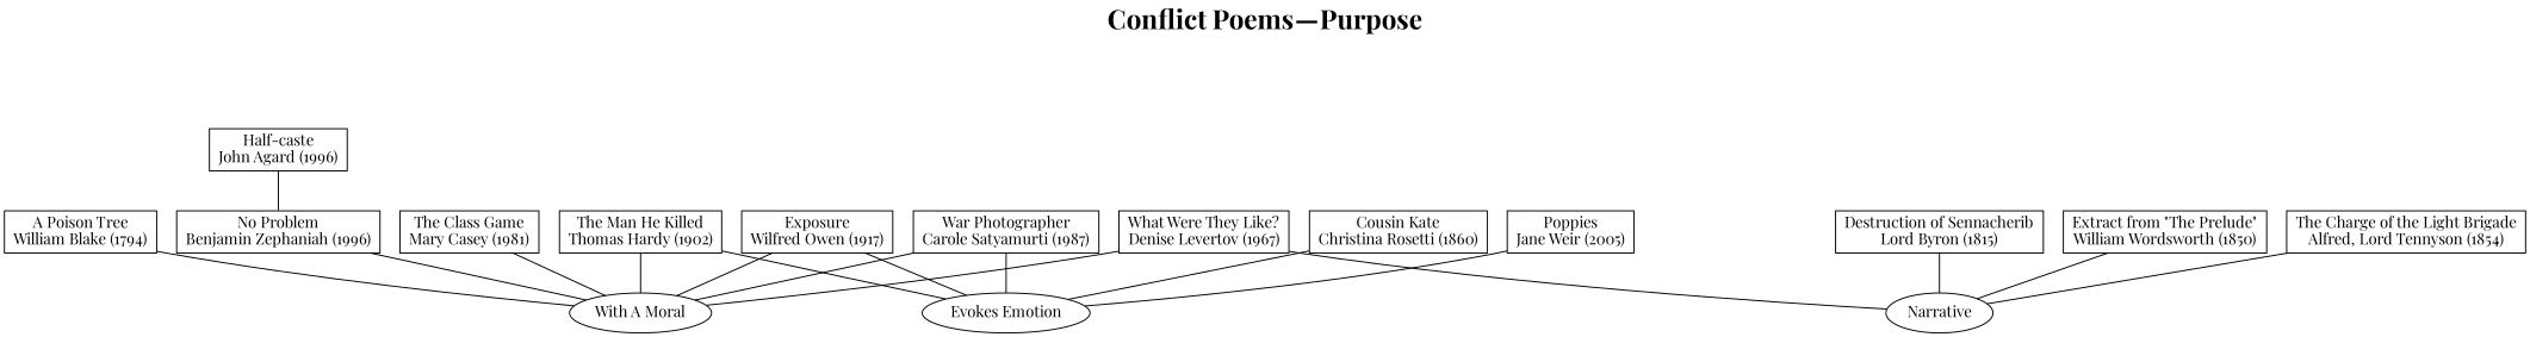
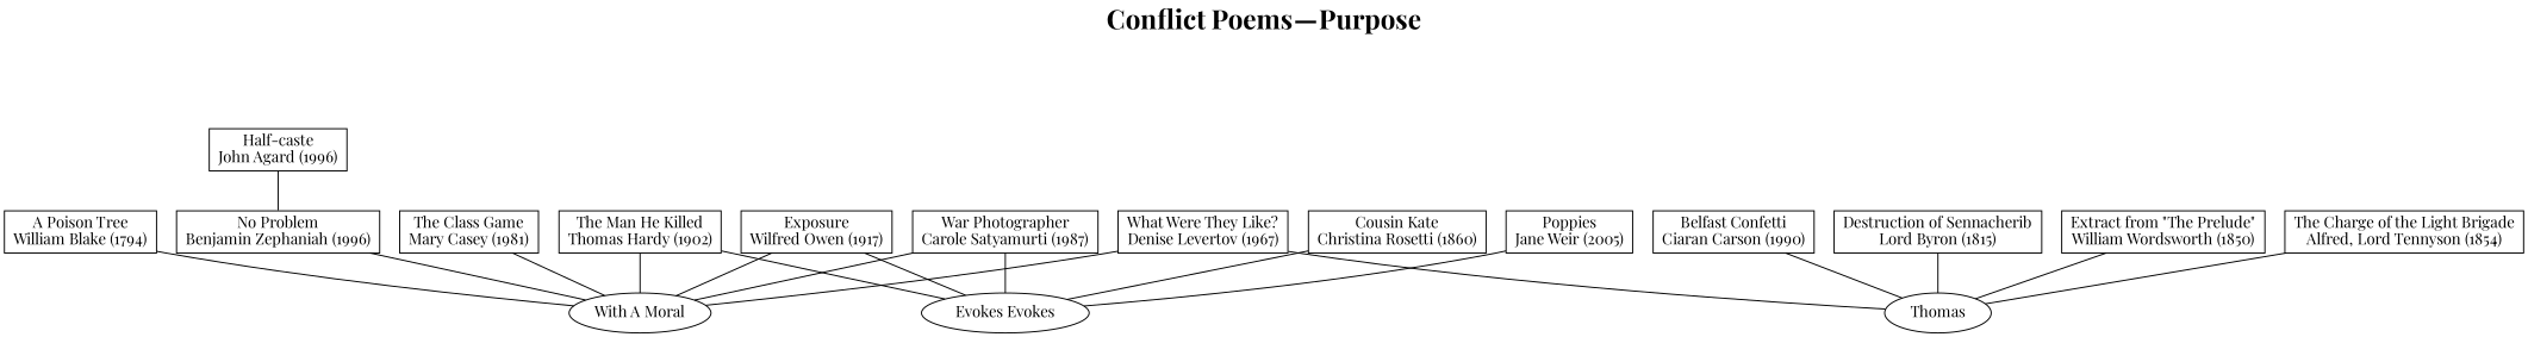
  graph {
    fontname="Playfair Display"
    label=<<font point-size="24"><b>Conflict Poems&thinsp;&mdash;&thinsp;Purpose</b><br/>&nbsp;</font>>
    labelloc=t
    splines=true
    node [fontname="Playfair Display" shape=box]
    edge [fontname="Playfair Display"]
    n1 [label=<A Poison Tree<br/>William Blake (1794)>]
    n2 [label="With A Moral" shape=oval]
    n3 [label=<Destruction of Sennacherib<br/>Lord Byron (1815)>]
-   n4 [label=Narrative shape=oval]
+   n4 [label=Thomas shape=oval]
    n5 [label=<Extract from "The Prelude"<br/>William Wordsworth (1850)>]
    n6 [label=<The Man He Killed<br/>Thomas Hardy (1902)>]
-   n7 [label="Evokes Emotion" shape=oval]
+   n7 [label="Evokes Evokes" shape=oval]
    n8 [label=<Cousin Kate<br/>Christina Rosetti (1860)>]
    n9 [label=<Half-caste<br/>John Agard (1996)>]
    n10 [label=<No Problem<br/>Benjamin Zephaniah (1996)>]
    n11 [label=<Exposure<br/>Wilfred Owen (1917)>]
    n12 [label=<The Charge of the Light Brigade<br/>Alfred, Lord Tennyson (1854)>]
    n13 [label=<War Photographer<br/>Carole Satyamurti (1987)>]
+   n14 [label=<Belfast Confetti<br/>Ciaran Carson (1990)>]
    n15 [label=<The Class Game<br/>Mary Casey (1981)>]
    n16 [label=<Poppies<br/>Jane Weir (2005)>]
    n17 [label=<What Were They Like?<br/>Denise Levertov (1967)>]
    n1 -- n2
    n3 -- n4
    n5 -- n4
    n6 -- n2
    n6 -- n7
    n8 -- n7
    n9 -- n10
    n10 -- n2
    n11 -- n2
    n11 -- n7
    n12 -- n4
    n13 -- n2
    n13 -- n7
+   n14 -- n4
    n15 -- n2
    n16 -- n7
    n17 -- n2
    n17 -- n4
  }
